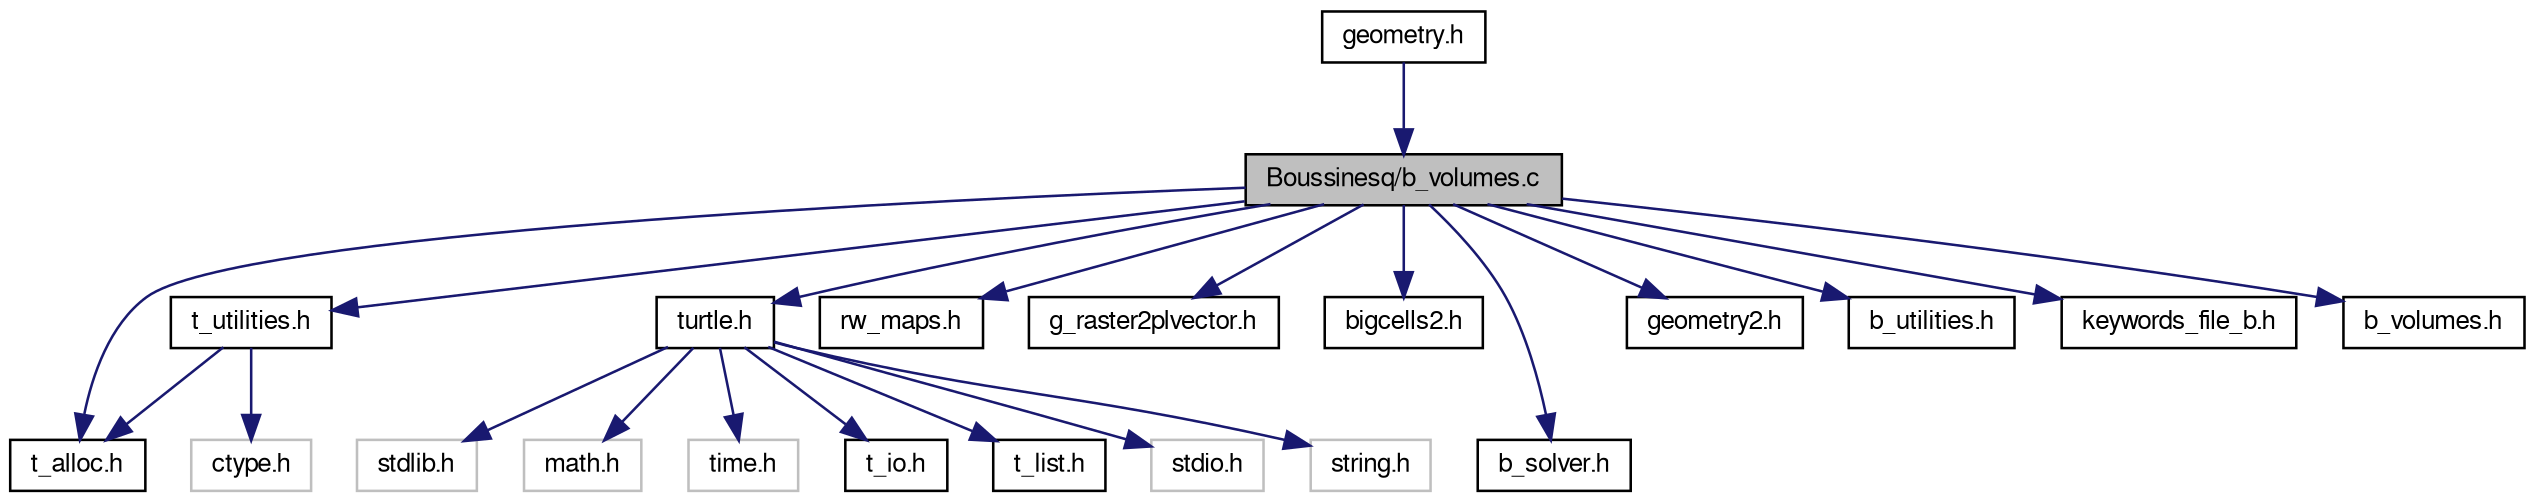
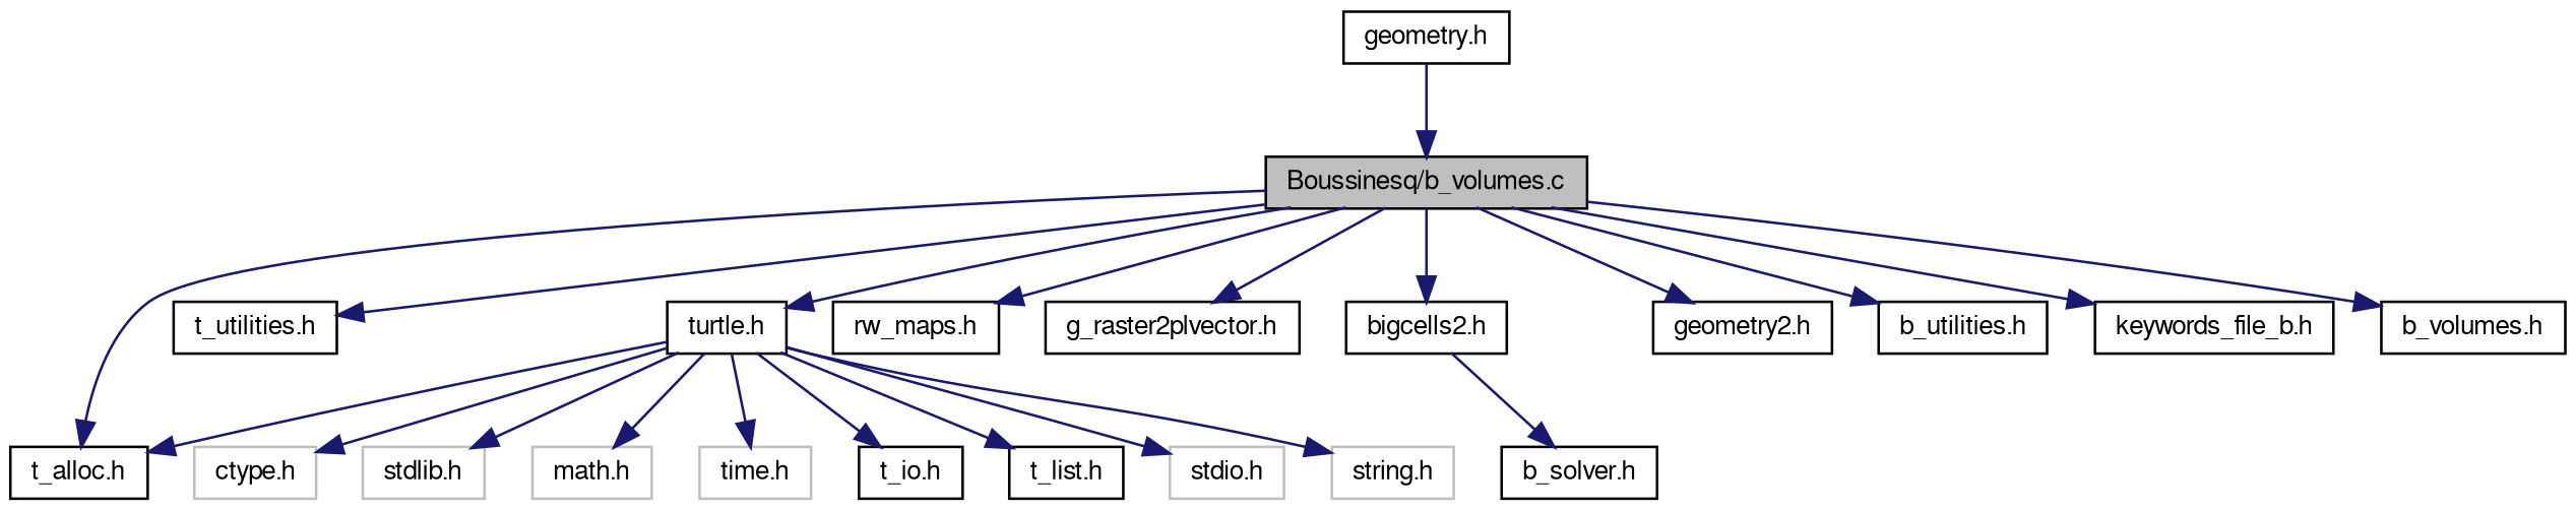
  digraph {
    node [color=black fontname=FreeSans fontsize=10 shape=record]
    edge [color=midnightblue fontname=FreeSans fontsize=10 labelfontname=FreeSans labelfontsize=10 style=solid]
    n1 [fillcolor=grey75 fontcolor=black height=0.2 label="Boussinesq/b_volumes.c" style=filled width=0.4]
    n2 [height=0.2 label="turtle.h" width=0.4]
    n3 [height=0.2 label="t_alloc.h" width=0.4]
    n4 [height=0.2 label="t_utilities.h" width=0.4]
    n5 [height=0.2 label="rw_maps.h" width=0.4]
    n6 [height=0.2 label="g_raster2plvector.h" width=0.4]
    n7 [height=0.2 label="bigcells2.h" width=0.4]
    n8 [height=0.2 label="geometry2.h" width=0.4]
    n9 [height=0.2 label="b_utilities.h" width=0.4]
    n10 [height=0.2 label="b_solver.h" width=0.4]
    n11 [height=0.2 label="keywords_file_b.h" width=0.4]
    n12 [height=0.2 label="b_volumes.h" width=0.4]
    n13 [color=grey75 height=0.2 label="stdio.h" width=0.4]
    n14 [color=grey75 height=0.2 label="string.h" width=0.4]
    n15 [color=grey75 height=0.2 label="stdlib.h" width=0.4]
    n16 [color=grey75 height=0.2 label="math.h" width=0.4]
    n17 [color=grey75 height=0.2 label="time.h" width=0.4]
    n18 [color=grey75 height=0.2 label="ctype.h" width=0.4]
    n19 [height=0.2 label="t_io.h" width=0.4]
    n20 [height=0.2 label="t_list.h" width=0.4]
    n21 [height=0.2 label="geometry.h" width=0.4]
    n1 -> n2
    n1 -> n3
    n1 -> n4
    n1 -> n5
    n1 -> n6
    n1 -> n7
    n1 -> n8
    n1 -> n9
-   n1 -> n10
+   n7 -> n10
    n1 -> n11
    n1 -> n12
-   n4 -> n3
+   n2 -> n3
    n2 -> n13
    n2 -> n14
    n2 -> n15
    n2 -> n16
    n2 -> n17
-   n4 -> n18
+   n2 -> n18
    n2 -> n19
    n2 -> n20
    n21 -> n1
  }
